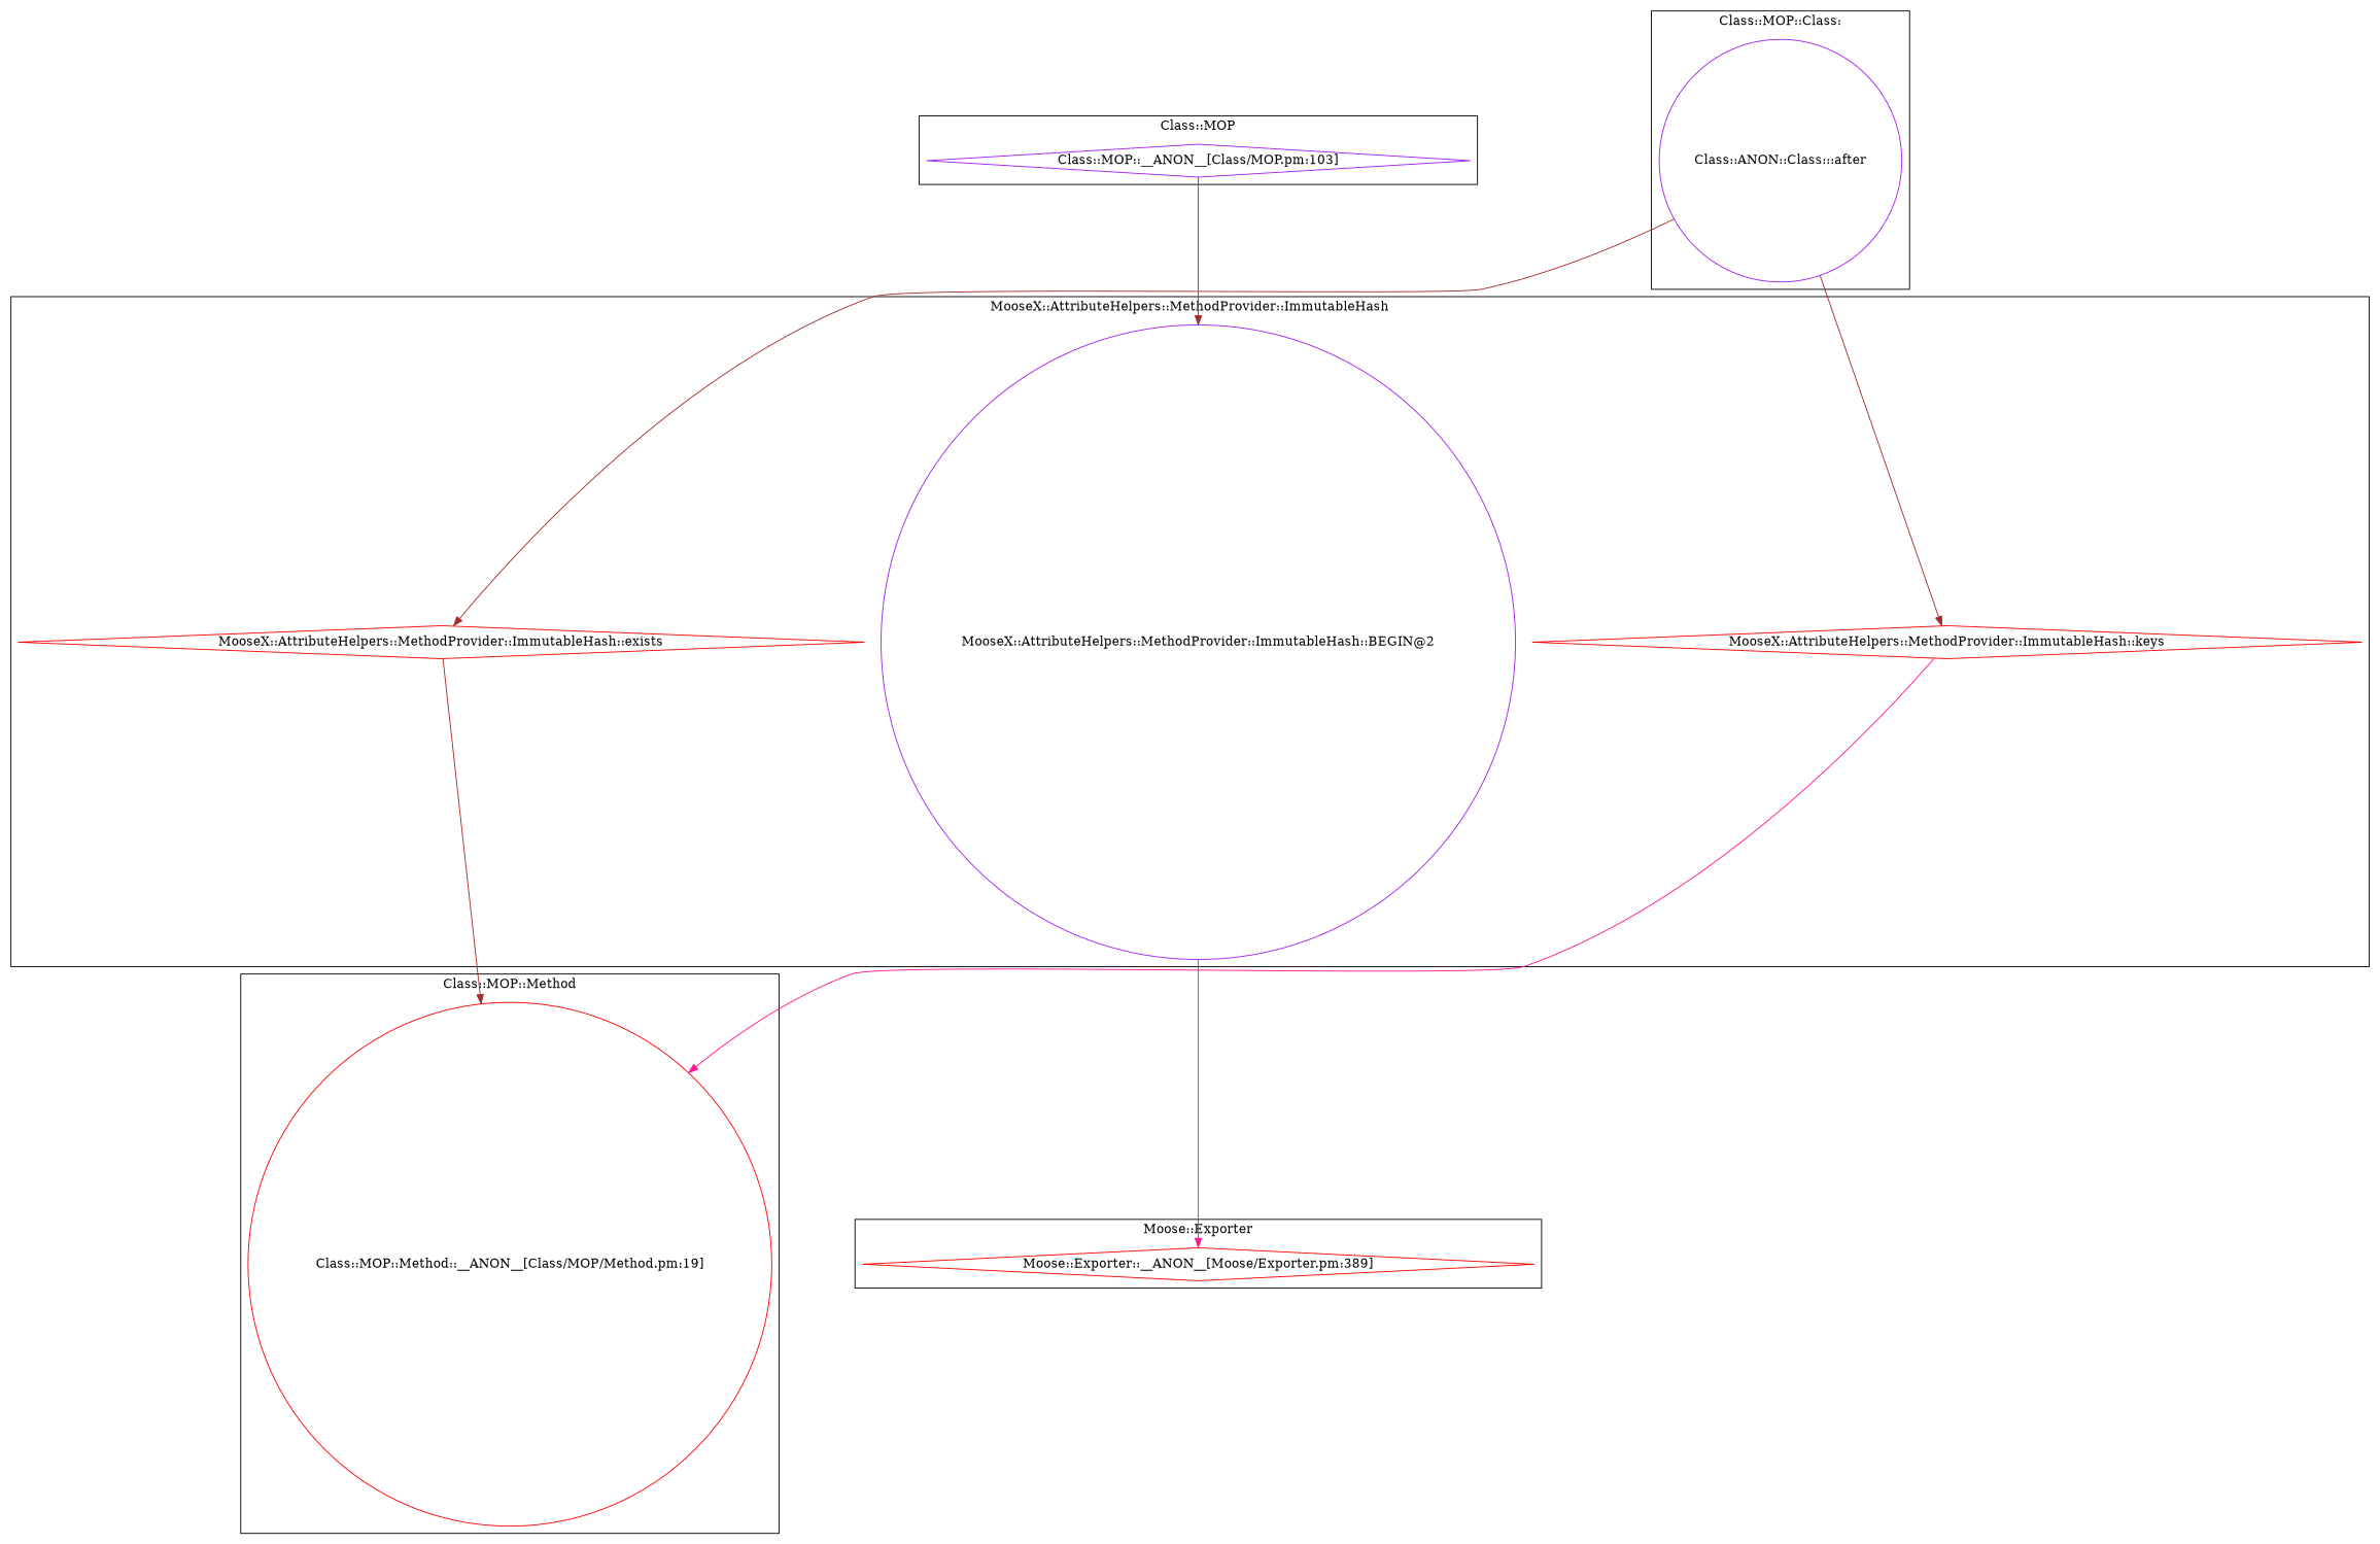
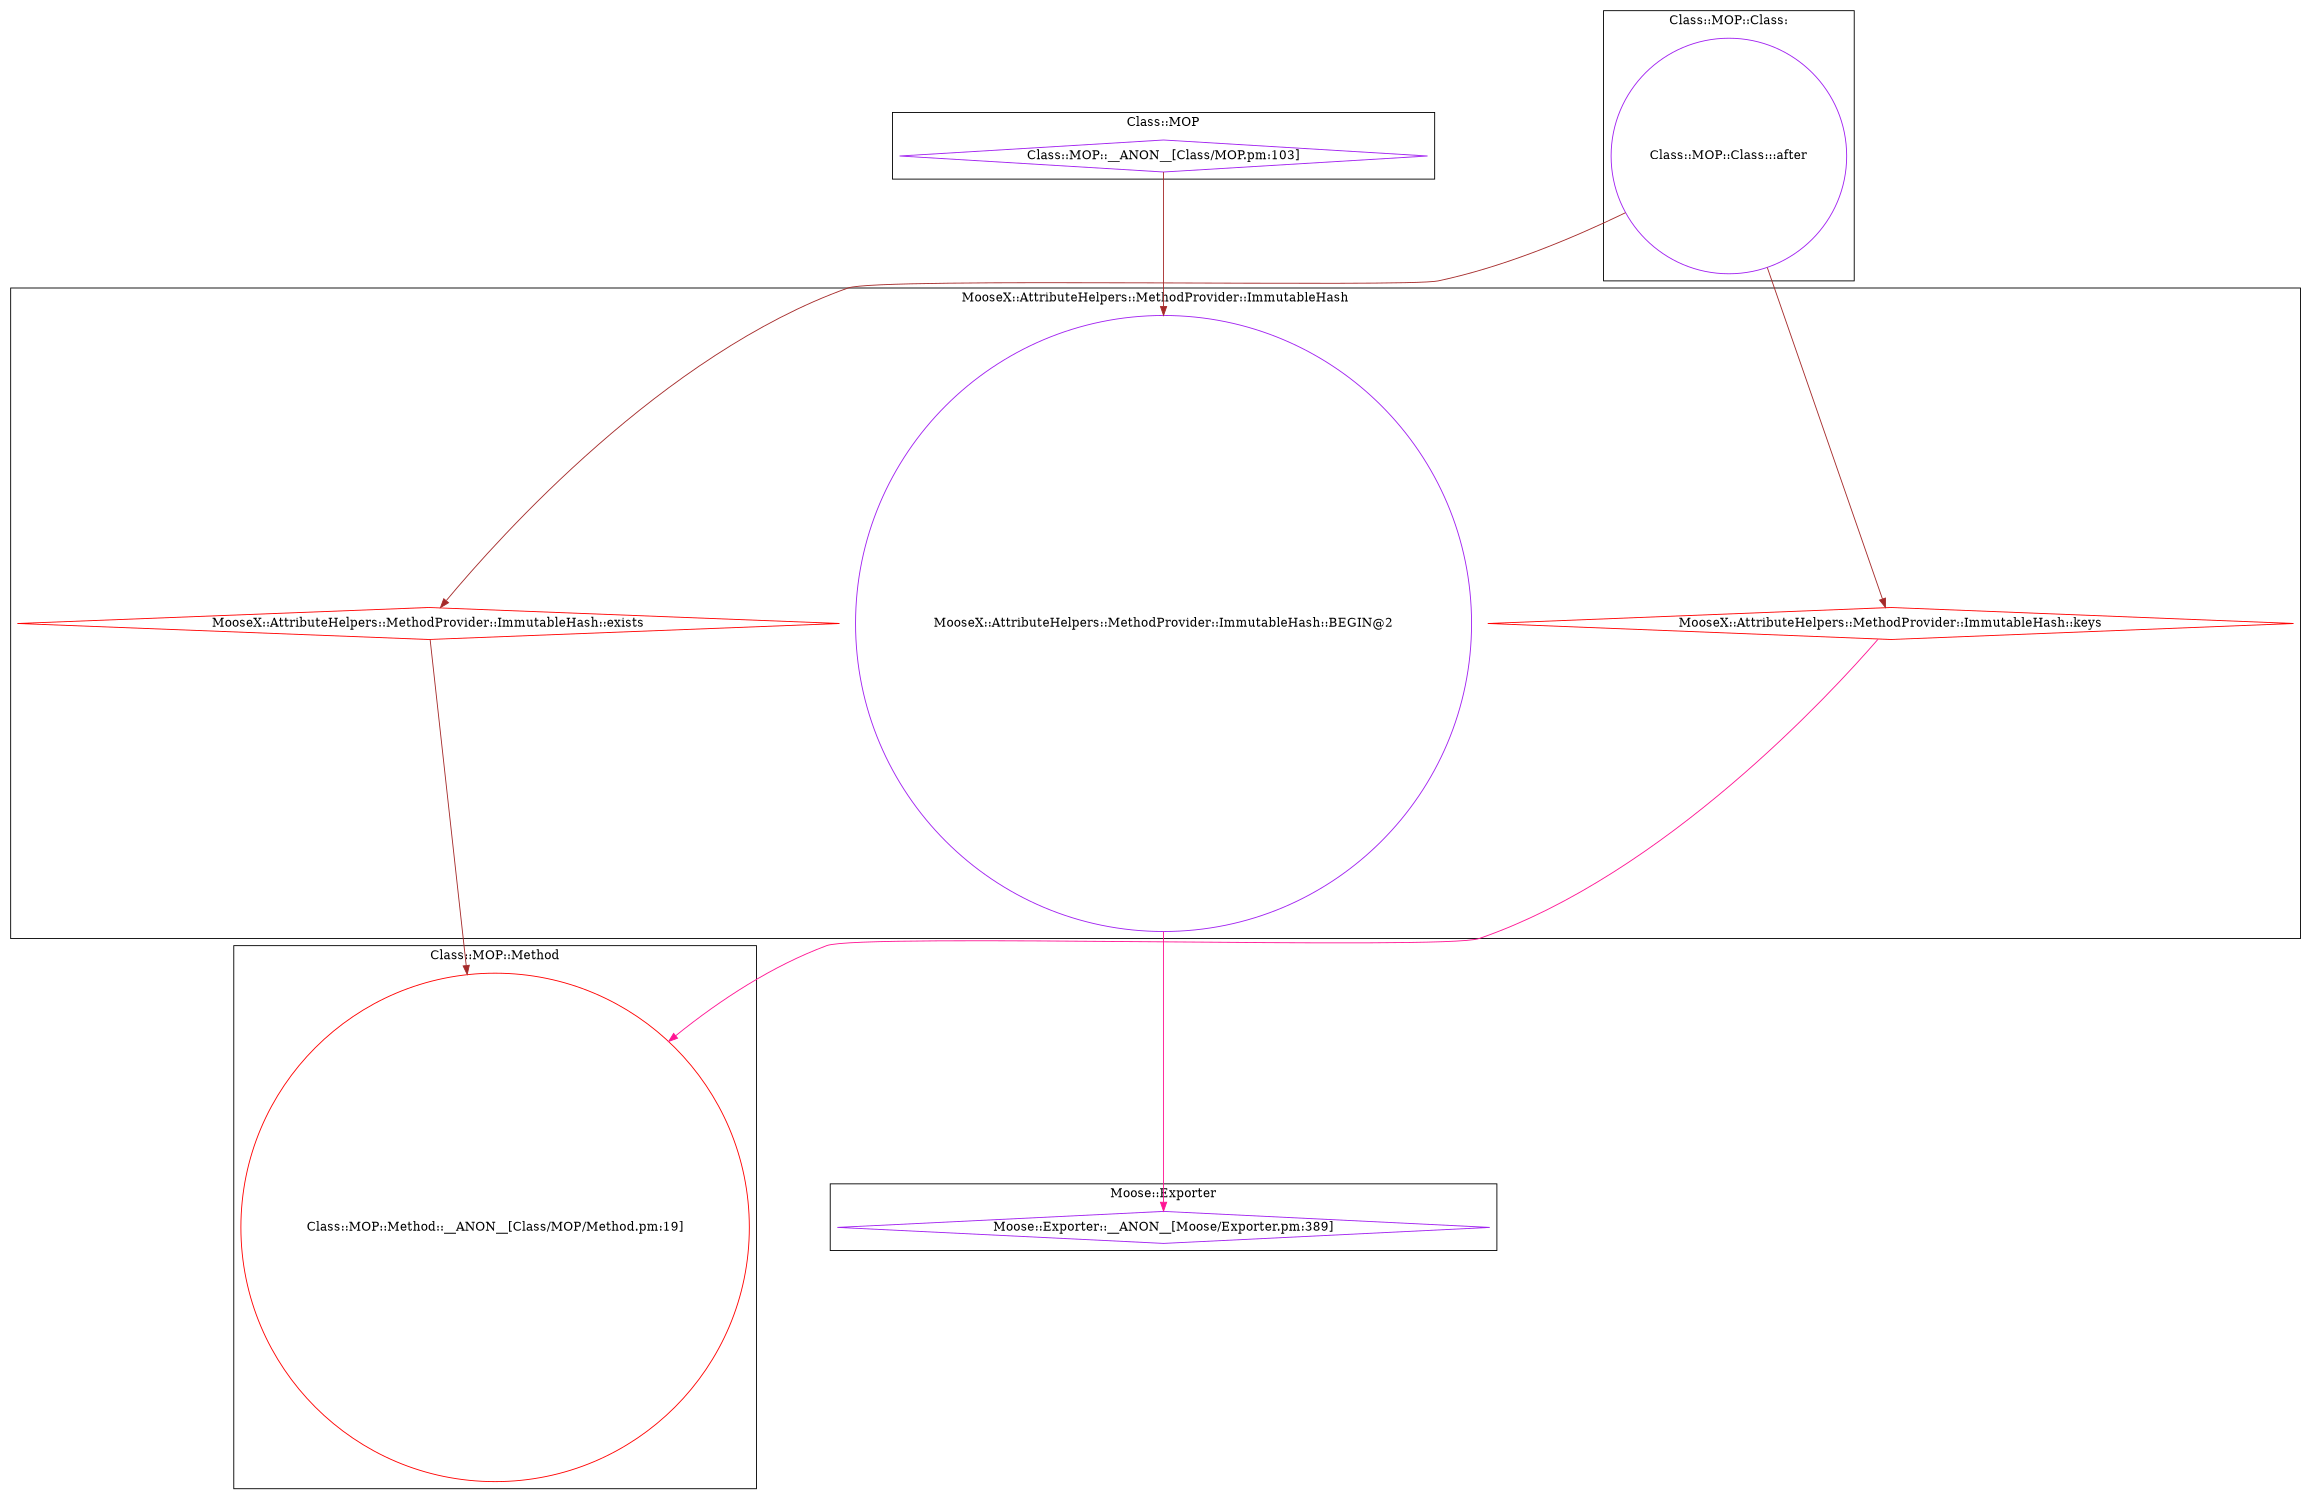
  digraph {
    node [color=red shape=diamond]
    edge [color=brown]
    "Class::MOP::__ANON__[Class/MOP.pm:103]" [color=purple]
-   "Moose::Exporter::__ANON__[Moose/Exporter.pm:389]"
+   "Moose::Exporter::__ANON__[Moose/Exporter.pm:389]" [color=purple]
    "MooseX::AttributeHelpers::MethodProvider::ImmutableHash::keys"
    "MooseX::AttributeHelpers::MethodProvider::ImmutableHash::exists"
    "MooseX::AttributeHelpers::MethodProvider::ImmutableHash::BEGIN@2" [color=purple shape=circle]
-   "Class::MOP::Class:::after" [color=purple shape=circle label="Class::ANON::Class:::after"]
+   "Class::MOP::Class:::after" [color=purple shape=circle]
    "Class::MOP::Method::__ANON__[Class/MOP/Method.pm:19]" [shape=circle]
    subgraph cluster_1 {
      label="Class::MOP"
      "Class::MOP::__ANON__[Class/MOP.pm:103]"
    }
    subgraph cluster_2 {
      label="Moose::Exporter"
      "Moose::Exporter::__ANON__[Moose/Exporter.pm:389]"
    }
    subgraph cluster_3 {
      label="MooseX::AttributeHelpers::MethodProvider::ImmutableHash"
      "MooseX::AttributeHelpers::MethodProvider::ImmutableHash::keys"
      "MooseX::AttributeHelpers::MethodProvider::ImmutableHash::exists"
      "MooseX::AttributeHelpers::MethodProvider::ImmutableHash::BEGIN@2"
    }
    subgraph cluster_4 {
      label="Class::MOP::Class:"
      "Class::MOP::Class:::after"
    }
    subgraph cluster_5 {
      label="Class::MOP::Method"
      "Class::MOP::Method::__ANON__[Class/MOP/Method.pm:19]"
    }
    "Class::MOP::__ANON__[Class/MOP.pm:103]" -> "MooseX::AttributeHelpers::MethodProvider::ImmutableHash::BEGIN@2"
    "MooseX::AttributeHelpers::MethodProvider::ImmutableHash::keys" -> "Class::MOP::Method::__ANON__[Class/MOP/Method.pm:19]" [color=deeppink]
    "MooseX::AttributeHelpers::MethodProvider::ImmutableHash::exists" -> "Class::MOP::Method::__ANON__[Class/MOP/Method.pm:19]"
    "MooseX::AttributeHelpers::MethodProvider::ImmutableHash::BEGIN@2" -> "Moose::Exporter::__ANON__[Moose/Exporter.pm:389]" [color=deeppink]
    "Class::MOP::Class:::after" -> "MooseX::AttributeHelpers::MethodProvider::ImmutableHash::keys"
    "Class::MOP::Class:::after" -> "MooseX::AttributeHelpers::MethodProvider::ImmutableHash::exists"
  }
